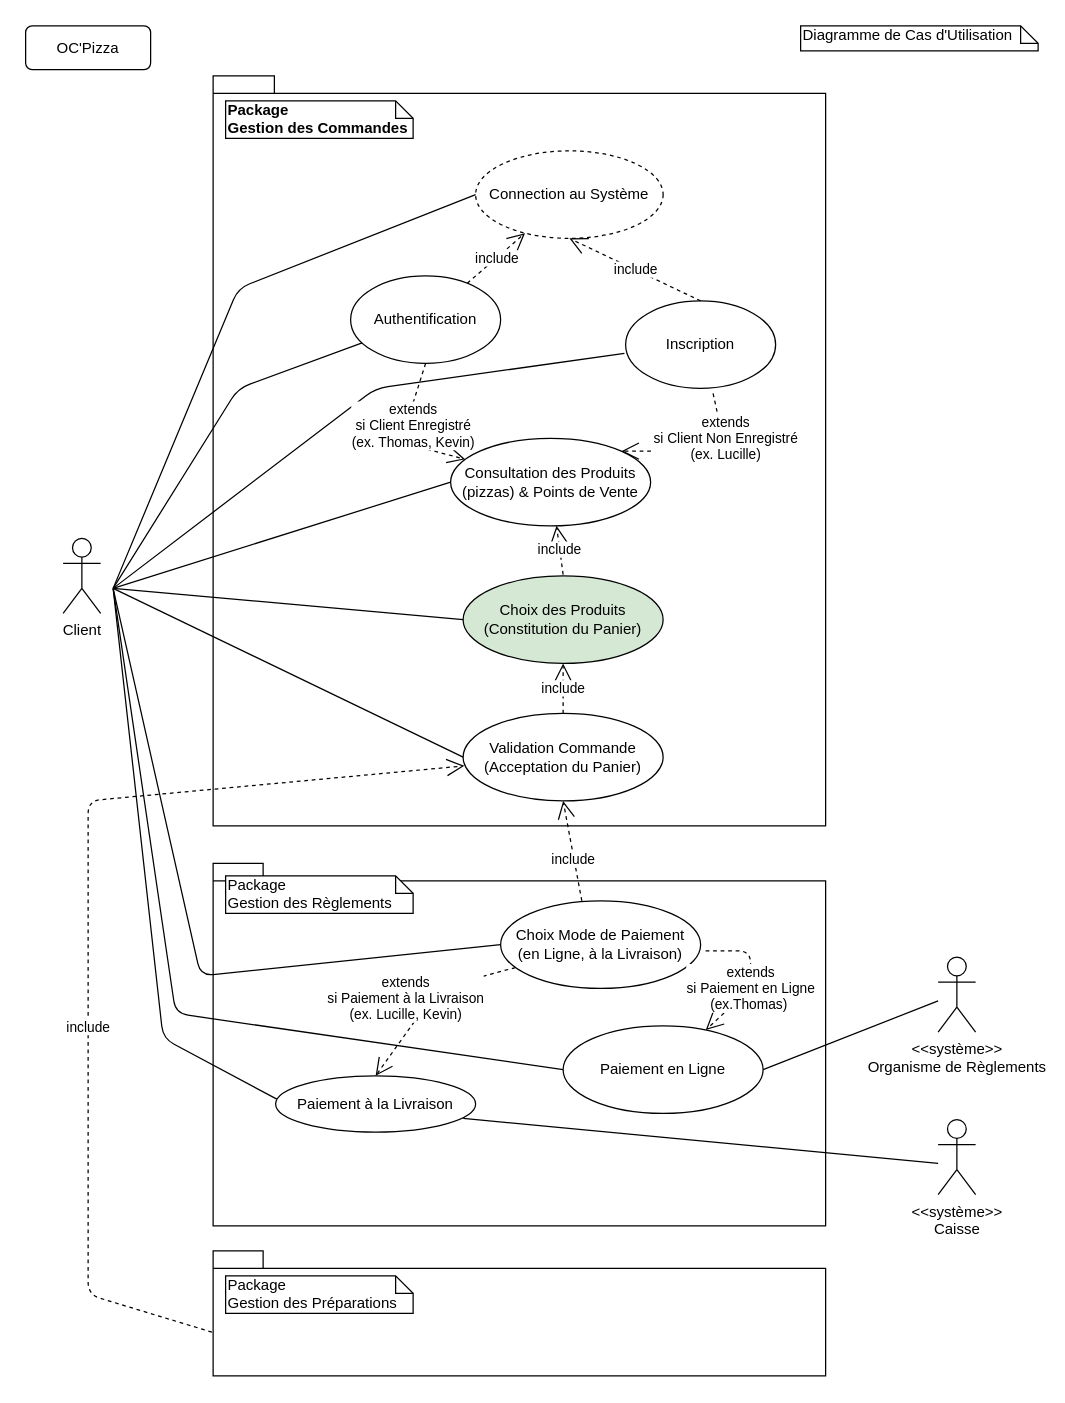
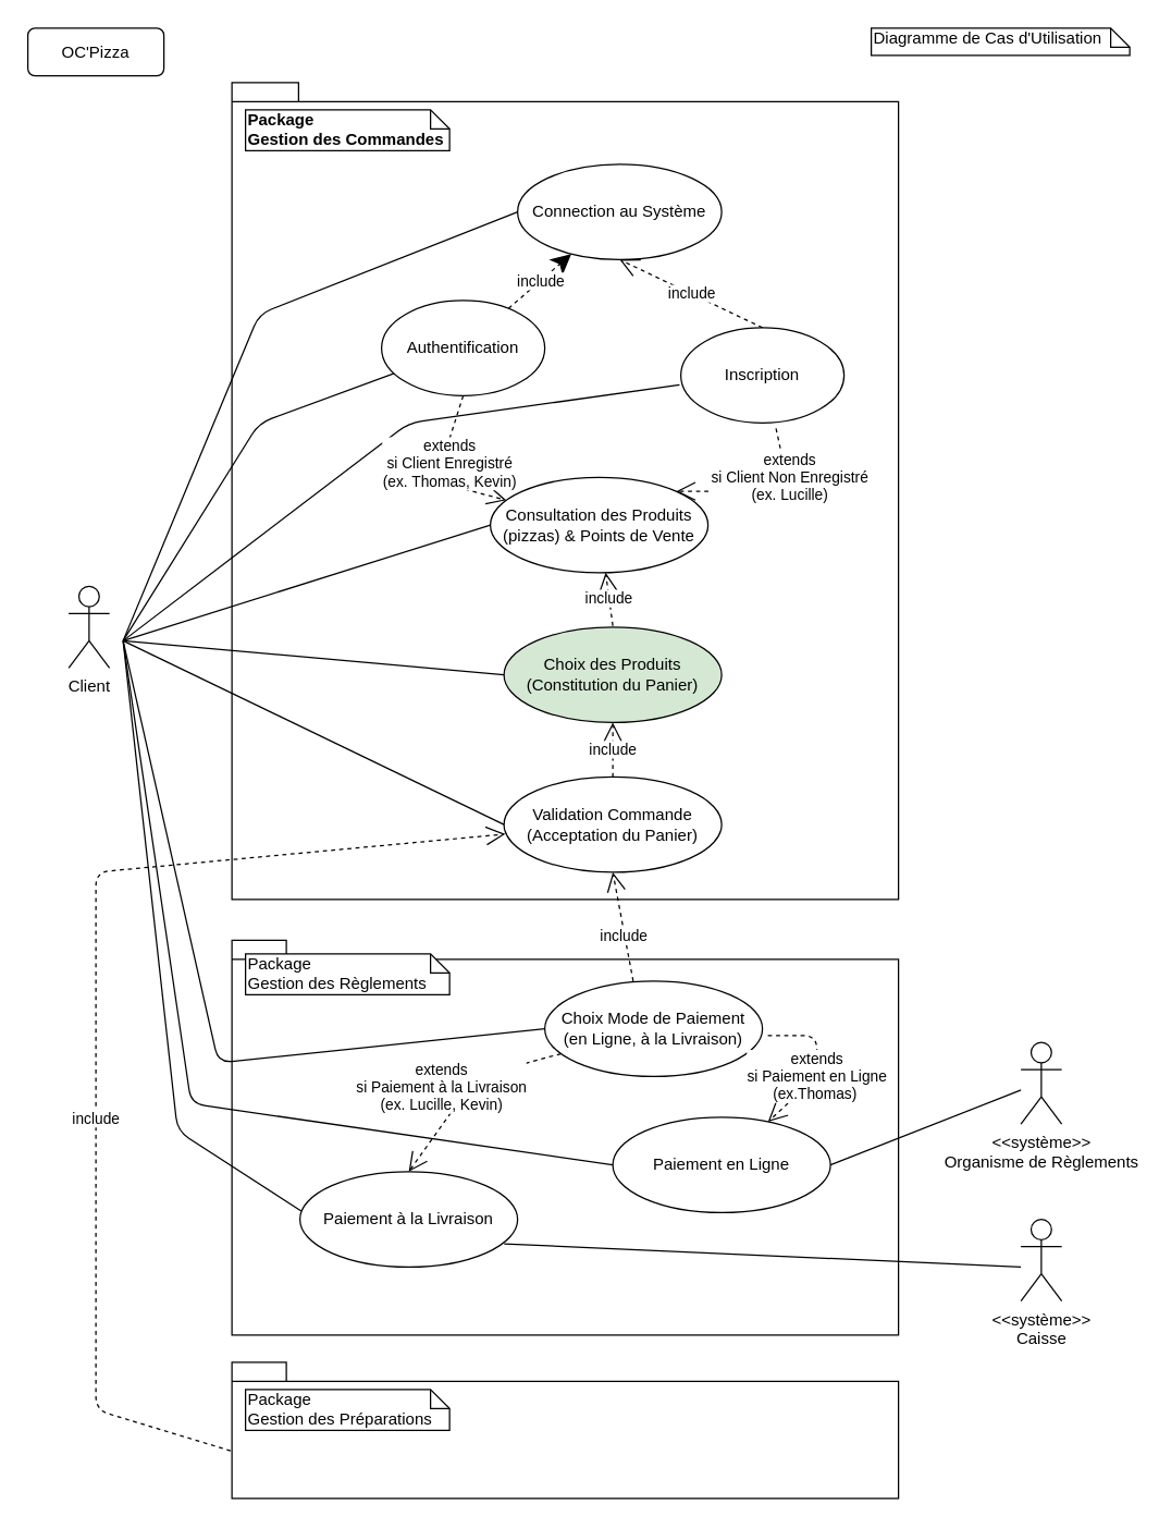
  <mxCell id="0" />
  <mxCell id="1" parent="0" />
  <mxCell id="2" value="" style="shape=folder;fontStyle=1;spacingTop=10;tabWidth=40;tabHeight=14;tabPosition=left;html=1;" parent="1" vertex="1"><mxGeometry x="170" y="690" width="490" height="290" as="geometry" /></mxCell>
  <mxCell id="3" value="" style="shape=folder;fontStyle=1;spacingTop=10;tabWidth=40;tabHeight=14;tabPosition=left;html=1;" parent="1" vertex="1"><mxGeometry x="170" y="1000" width="490" height="100" as="geometry" /></mxCell>
  <mxCell id="4" value="" style="shape=folder;fontStyle=1;spacingTop=10;tabWidth=40;tabHeight=14;tabPosition=left;html=1;" parent="1" vertex="1"><mxGeometry x="170" y="60" width="490" height="600" as="geometry" /></mxCell>
  <mxCell id="5" value="OC'Pizza" style="rounded=1;whiteSpace=wrap;html=1;" parent="1" vertex="1"><mxGeometry x="20" y="20" width="100" height="35" as="geometry" /></mxCell>
  <mxCell id="6" value="Diagramme de Cas d'Utilisation" style="shape=note;whiteSpace=wrap;html=1;size=14;verticalAlign=top;align=left;spacingTop=-6;" parent="1" vertex="1"><mxGeometry x="640" y="20" width="190" height="20" as="geometry" /></mxCell>
  <mxCell id="7" value="Client" style="shape=umlActor;verticalLabelPosition=bottom;labelBackgroundColor=#ffffff;verticalAlign=top;html=1;" parent="1" vertex="1"><mxGeometry x="50" y="430" width="30" height="60" as="geometry" /></mxCell>
- <mxCell id="8" value="Connection au Système" style="ellipse;whiteSpace=wrap;html=1;dashed=1;" parent="1" vertex="1"><mxGeometry x="380" y="120" width="150" height="70" as="geometry" /></mxCell>
+ <mxCell id="8" value="Connection au Système" style="ellipse;whiteSpace=wrap;html=1;" parent="1" vertex="1"><mxGeometry x="380" y="120" width="150" height="70" as="geometry" /></mxCell>
  <mxCell id="9" value="Authentification" style="ellipse;whiteSpace=wrap;html=1;" parent="1" vertex="1"><mxGeometry x="280" y="220" width="120" height="70" as="geometry" /></mxCell>
  <mxCell id="10" value="Inscription" style="ellipse;whiteSpace=wrap;html=1;" parent="1" vertex="1"><mxGeometry x="500" y="240" width="120" height="70" as="geometry" /></mxCell>
  <mxCell id="11" value="Consultation des Produits&lt;br&gt;(pizzas) &amp;amp; Points de Vente" style="ellipse;whiteSpace=wrap;html=1;" parent="1" vertex="1"><mxGeometry x="360" y="350" width="160" height="70" as="geometry" /></mxCell>
  <mxCell id="12" value="Choix des Produits&lt;br&gt;(Constitution du Panier)" style="ellipse;whiteSpace=wrap;html=1;fillColor=#d5e8d4;" parent="1" vertex="1"><mxGeometry x="370" y="460" width="160" height="70" as="geometry" /></mxCell>
  <mxCell id="13" value="Validation Commande&lt;br&gt;(Acceptation du Panier)" style="ellipse;whiteSpace=wrap;html=1;" parent="1" vertex="1"><mxGeometry x="370" y="570" width="160" height="70" as="geometry" /></mxCell>
  <mxCell id="14" value="&lt;b&gt;Package&lt;br&gt;Gestion des Commandes&lt;/b&gt;" style="shape=note;whiteSpace=wrap;html=1;size=14;verticalAlign=top;align=left;spacingTop=-6;" parent="1" vertex="1"><mxGeometry x="180" y="80" width="150" height="30" as="geometry" /></mxCell>
  <mxCell id="15" value="" style="endArrow=none;html=1;entryX=0;entryY=0.5;entryDx=0;entryDy=0;" parent="1" target="8" edge="1"><mxGeometry width="50" height="50" relative="1" as="geometry"><mxPoint x="90" y="470" as="sourcePoint" /><mxPoint x="310" y="188.167" as="targetPoint" /><Array as="points"><mxPoint x="190" y="230" /></Array></mxGeometry></mxCell>
  <mxCell id="16" value="" style="endArrow=none;html=1;" parent="1" target="9" edge="1"><mxGeometry width="50" height="50" relative="1" as="geometry"><mxPoint x="90" y="470" as="sourcePoint" /><mxPoint x="390" y="165" as="targetPoint" /><Array as="points"><mxPoint x="190" y="310" /></Array></mxGeometry></mxCell>
  <mxCell id="17" value="" style="endArrow=none;html=1;entryX=-0.008;entryY=0.6;entryDx=0;entryDy=0;entryPerimeter=0;" parent="1" target="10" edge="1"><mxGeometry width="50" height="50" relative="1" as="geometry"><mxPoint x="90" y="470" as="sourcePoint" /><mxPoint x="500" y="321.5" as="targetPoint" /><Array as="points"><mxPoint x="300" y="310" /></Array></mxGeometry></mxCell>
  <mxCell id="18" value="" style="endArrow=none;html=1;entryX=0;entryY=0.5;entryDx=0;entryDy=0;" parent="1" target="11" edge="1"><mxGeometry width="50" height="50" relative="1" as="geometry"><mxPoint x="90" y="470" as="sourcePoint" /><mxPoint x="390" y="165" as="targetPoint" /></mxGeometry></mxCell>
  <mxCell id="19" value="" style="endArrow=none;html=1;entryX=0;entryY=0.5;entryDx=0;entryDy=0;" parent="1" target="12" edge="1"><mxGeometry width="50" height="50" relative="1" as="geometry"><mxPoint x="90" y="470" as="sourcePoint" /><mxPoint x="390" y="165" as="targetPoint" /></mxGeometry></mxCell>
  <mxCell id="20" value="" style="endArrow=none;html=1;entryX=0;entryY=0.5;entryDx=0;entryDy=0;" parent="1" target="13" edge="1"><mxGeometry width="50" height="50" relative="1" as="geometry"><mxPoint x="90" y="470" as="sourcePoint" /><mxPoint x="390" y="165" as="targetPoint" /></mxGeometry></mxCell>
  <mxCell id="21" value="Package&lt;br&gt;Gestion des Règlements" style="shape=note;whiteSpace=wrap;html=1;size=14;verticalAlign=top;align=left;spacingTop=-6;" parent="1" vertex="1"><mxGeometry x="180" y="700" width="150" height="30" as="geometry" /></mxCell>
  <mxCell id="22" value="Paiement en Ligne" style="ellipse;whiteSpace=wrap;html=1;" parent="1" vertex="1"><mxGeometry x="450" y="820" width="160" height="70" as="geometry" /></mxCell>
  <mxCell id="23" value="Choix Mode de Paiement&lt;br&gt;(en Ligne, à la Livraison)" style="ellipse;whiteSpace=wrap;html=1;" parent="1" vertex="1"><mxGeometry x="400" y="720" width="160" height="70" as="geometry" /></mxCell>
  <mxCell id="24" value="Package&lt;br&gt;Gestion des Préparations" style="shape=note;whiteSpace=wrap;html=1;size=14;verticalAlign=top;align=left;spacingTop=-6;" parent="1" vertex="1"><mxGeometry x="180" y="1020" width="150" height="30" as="geometry" /></mxCell>
  <mxCell id="25" value="" style="endArrow=none;html=1;entryX=0;entryY=0.5;entryDx=0;entryDy=0;" parent="1" target="23" edge="1"><mxGeometry width="50" height="50" relative="1" as="geometry"><mxPoint x="90" y="470" as="sourcePoint" /><mxPoint x="130" y="604" as="targetPoint" /><Array as="points"><mxPoint x="160" y="780" /></Array></mxGeometry></mxCell>
  <mxCell id="26" value="" style="endArrow=none;html=1;entryX=0;entryY=0.5;entryDx=0;entryDy=0;" parent="1" target="22" edge="1"><mxGeometry width="50" height="50" relative="1" as="geometry"><mxPoint x="90" y="470" as="sourcePoint" /><mxPoint x="370" y="905" as="targetPoint" /><Array as="points"><mxPoint x="140" y="810" /></Array></mxGeometry></mxCell>
  <mxCell id="27" value="&amp;lt;&amp;lt;système&amp;gt;&amp;gt;&lt;br&gt;Organisme de Règlements" style="shape=umlActor;verticalLabelPosition=bottom;labelBackgroundColor=#ffffff;verticalAlign=top;html=1;" parent="1" vertex="1"><mxGeometry x="750" y="765" width="30" height="60" as="geometry" /></mxCell>
  <mxCell id="28" value="" style="endArrow=none;html=1;exitX=1;exitY=0.5;exitDx=0;exitDy=0;" parent="1" source="22" edge="1"><mxGeometry width="50" height="50" relative="1" as="geometry"><mxPoint x="610" y="963" as="sourcePoint" /><mxPoint x="750" y="800" as="targetPoint" /></mxGeometry></mxCell>
  <mxCell id="29" value="include" style="endArrow=open;endSize=12;dashed=1;html=1;entryX=0.006;entryY=0.6;entryDx=0;entryDy=0;entryPerimeter=0;exitX=-0.002;exitY=0.65;exitDx=0;exitDy=0;exitPerimeter=0;" parent="1" source="3" target="13" edge="1"><mxGeometry x="-0.208" width="160" relative="1" as="geometry"><mxPoint x="170" y="1055" as="sourcePoint" /><mxPoint x="60" y="605" as="targetPoint" /><Array as="points"><mxPoint x="70" y="1035" /><mxPoint x="70" y="640" /></Array><mxPoint as="offset" /></mxGeometry></mxCell>
- <mxCell id="30" value="include" style="endArrow=open;endSize=12;dashed=1;html=1;" parent="1" source="9" target="8" edge="1"><mxGeometry width="160" relative="1" as="geometry"><mxPoint x="375" y="219.5" as="sourcePoint" /><mxPoint x="535" y="219.5" as="targetPoint" /></mxGeometry></mxCell>
+ <mxCell id="30" value="include" style="endArrow=classic;endSize=12;dashed=1;html=1;" parent="1" source="9" target="8" edge="1"><mxGeometry width="160" relative="1" as="geometry"><mxPoint x="375" y="219.5" as="sourcePoint" /><mxPoint x="535" y="219.5" as="targetPoint" /></mxGeometry></mxCell>
  <mxCell id="31" value="include" style="endArrow=open;endSize=12;dashed=1;html=1;exitX=0.5;exitY=0;exitDx=0;exitDy=0;entryX=0.5;entryY=1;entryDx=0;entryDy=0;" parent="1" source="10" target="8" edge="1"><mxGeometry width="160" relative="1" as="geometry"><mxPoint x="383.324" y="235.894" as="sourcePoint" /><mxPoint x="429.535" y="195.84" as="targetPoint" /></mxGeometry></mxCell>
  <mxCell id="32" value="include" style="endArrow=open;endSize=12;dashed=1;html=1;exitX=0.5;exitY=0;exitDx=0;exitDy=0;" parent="1" target="11" edge="1"><mxGeometry width="160" relative="1" as="geometry"><mxPoint x="450" y="459" as="sourcePoint" /><mxPoint x="447" y="430" as="targetPoint" /></mxGeometry></mxCell>
  <mxCell id="33" value="include" style="endArrow=open;endSize=12;dashed=1;html=1;exitX=0.5;exitY=0;exitDx=0;exitDy=0;entryX=0.5;entryY=1;entryDx=0;entryDy=0;" parent="1" source="13" target="12" edge="1"><mxGeometry width="160" relative="1" as="geometry"><mxPoint x="460" y="469" as="sourcePoint" /><mxPoint x="454.721" y="429.939" as="targetPoint" /><Array as="points" /><mxPoint as="offset" /></mxGeometry></mxCell>
  <mxCell id="34" value="include" style="endArrow=open;endSize=12;dashed=1;html=1;exitX=0.406;exitY=0;exitDx=0;exitDy=0;exitPerimeter=0;entryX=0.5;entryY=1;entryDx=0;entryDy=0;" parent="1" source="23" target="13" edge="1"><mxGeometry x="-0.169" y="1" width="160" relative="1" as="geometry"><mxPoint x="430" y="750" as="sourcePoint" /><mxPoint x="590" y="750" as="targetPoint" /><mxPoint as="offset" /></mxGeometry></mxCell>
  <mxCell id="35" value="extends&lt;br&gt;si Client Enregistré&lt;br&gt;(ex. Thomas, Kevin)" style="endArrow=open;endSize=12;dashed=1;html=1;exitX=0.5;exitY=1;exitDx=0;exitDy=0;" parent="1" source="9" target="11" edge="1"><mxGeometry x="-0.152" y="6" width="160" relative="1" as="geometry"><mxPoint x="350" y="339.5" as="sourcePoint" /><mxPoint x="510" y="339.5" as="targetPoint" /><Array as="points"><mxPoint x="320" y="353" /></Array><mxPoint as="offset" /></mxGeometry></mxCell>
  <mxCell id="36" value="extends&lt;br&gt;si Client Non Enregistré&lt;br&gt;(ex. Lucille)" style="endArrow=open;endSize=12;dashed=1;html=1;entryX=1;entryY=0;entryDx=0;entryDy=0;exitX=0.583;exitY=1.057;exitDx=0;exitDy=0;exitPerimeter=0;" parent="1" source="10" target="11" edge="1"><mxGeometry x="-0.428" y="2" width="160" relative="1" as="geometry"><mxPoint x="620" y="339.5" as="sourcePoint" /><mxPoint x="460" y="339.5" as="targetPoint" /><Array as="points"><mxPoint x="580" y="360" /></Array><mxPoint as="offset" /></mxGeometry></mxCell>
  <mxCell id="37" value="extends&lt;br&gt;si Paiement en Ligne&lt;br&gt;(ex.Thomas)&amp;nbsp;" style="endArrow=open;endSize=12;dashed=1;html=1;" parent="1" target="22" edge="1"><mxGeometry x="0.148" width="160" relative="1" as="geometry"><mxPoint x="564" y="760" as="sourcePoint" /><mxPoint x="400" y="849.5" as="targetPoint" /><Array as="points"><mxPoint x="600" y="760" /><mxPoint x="600" y="790" /></Array><mxPoint as="offset" /></mxGeometry></mxCell>
- <mxCell id="38" value="Paiement à la Livraison" style="ellipse;whiteSpace=wrap;html=1;" vertex="1" parent="1"><mxGeometry x="220" y="860" width="160" height="45" as="geometry" /></mxCell>
+ <mxCell id="38" value="Paiement à la Livraison" style="ellipse;whiteSpace=wrap;html=1;" vertex="1" parent="1"><mxGeometry x="220" y="860" width="160" height="70" as="geometry" /></mxCell>
  <mxCell id="39" value="&amp;lt;&amp;lt;système&amp;gt;&amp;gt;&lt;br&gt;Caisse" style="shape=umlActor;verticalLabelPosition=bottom;labelBackgroundColor=#ffffff;verticalAlign=top;html=1;" vertex="1" parent="1"><mxGeometry x="750" y="895" width="30" height="60" as="geometry" /></mxCell>
  <mxCell id="40" value="" style="endArrow=none;html=1;entryX=0.006;entryY=0.414;entryDx=0;entryDy=0;entryPerimeter=0;" edge="1" parent="1" target="38"><mxGeometry width="50" height="50" relative="1" as="geometry"><mxPoint x="90" y="470" as="sourcePoint" /><mxPoint x="460" y="865" as="targetPoint" /><Array as="points"><mxPoint x="130" y="830" /></Array></mxGeometry></mxCell>
  <mxCell id="41" value="" style="endArrow=none;html=1;exitX=0.938;exitY=0.757;exitDx=0;exitDy=0;exitPerimeter=0;" edge="1" parent="1" source="38"><mxGeometry width="50" height="50" relative="1" as="geometry"><mxPoint x="390" y="957.5" as="sourcePoint" /><mxPoint x="750" y="930" as="targetPoint" /><Array as="points" /></mxGeometry></mxCell>
  <mxCell id="42" value="extends&lt;br&gt;si Paiement à la Livraison&lt;br&gt;(ex. Lucille, Kevin)" style="endArrow=open;endSize=12;dashed=1;html=1;entryX=0.5;entryY=0;entryDx=0;entryDy=0;" edge="1" parent="1" source="23" target="38"><mxGeometry x="-0.046" y="-20" width="160" relative="1" as="geometry"><mxPoint x="423" y="810" as="sourcePoint" /><mxPoint x="263" y="810" as="targetPoint" /><Array as="points"><mxPoint x="350" y="790" /></Array><mxPoint x="-5" y="13" as="offset" /></mxGeometry></mxCell>
